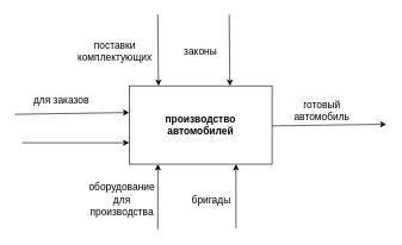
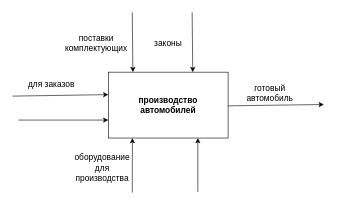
  <mxCell id="0" style=";html=1;" />
  <mxCell id="1" style=";html=1;" parent="0" />
  <mxCell id="2" value="" style="endArrow=classic;html=1;fontSize=17;entryX=0;entryY=0.25;entryDx=0;entryDy=0;" parent="1" edge="1"><mxGeometry width="50" height="50" relative="1" as="geometry"><mxPoint x="20" y="160" as="sourcePoint" /><mxPoint x="180" y="157.5" as="targetPoint" /></mxGeometry></mxCell>
  <mxCell id="3" value="&lt;font style=&quot;font-size: 14px&quot;&gt;для заказов&lt;/font&gt;" style="text;html=1;strokeColor=none;fillColor=none;align=center;verticalAlign=middle;whiteSpace=wrap;rounded=0;fontSize=17;" parent="1" vertex="1"><mxGeometry x="20" y="130" width="130" height="20" as="geometry" /></mxCell>
  <mxCell id="4" value="" style="endArrow=classic;html=1;fontSize=17;" parent="1" edge="1"><mxGeometry width="50" height="50" relative="1" as="geometry"><mxPoint x="220" y="20" as="sourcePoint" /><mxPoint x="221" y="120" as="targetPoint" /></mxGeometry></mxCell>
  <mxCell id="5" value="" style="endArrow=classic;html=1;fontSize=17;" parent="1" edge="1"><mxGeometry width="50" height="50" relative="1" as="geometry"><mxPoint x="320" y="20" as="sourcePoint" /><mxPoint x="321" y="120" as="targetPoint" /></mxGeometry></mxCell>
  <mxCell id="6" value="&lt;div style=&quot;font-size: 14px&quot;&gt;&lt;font style=&quot;font-size: 14px&quot;&gt;законы&lt;/font&gt;&lt;/div&gt;&lt;div style=&quot;font-size: 14px&quot;&gt;&lt;font style=&quot;font-size: 14px&quot;&gt;&lt;br&gt;&lt;/font&gt;&lt;/div&gt;" style="text;html=1;strokeColor=none;fillColor=none;align=center;verticalAlign=middle;whiteSpace=wrap;rounded=0;fontSize=17;" parent="1" vertex="1"><mxGeometry x="260" y="70" width="40" height="20" as="geometry" /></mxCell>
  <mxCell id="7" value="" style="endArrow=classic;html=1;fontSize=17;entryX=0.208;entryY=0.992;entryDx=0;entryDy=0;entryPerimeter=0;" parent="1" edge="1"><mxGeometry width="50" height="50" relative="1" as="geometry"><mxPoint x="220" y="321.2" as="sourcePoint" /><mxPoint x="220.24" y="230" as="targetPoint" /></mxGeometry></mxCell>
  <mxCell id="8" value="&lt;div style=&quot;font-size: 14px&quot;&gt;&lt;font style=&quot;font-size: 14px&quot;&gt;поставки комплектующих&lt;/font&gt;&lt;/div&gt;&lt;div style=&quot;font-size: 14px&quot;&gt;&lt;font style=&quot;font-size: 14px&quot;&gt;&lt;br&gt;&lt;/font&gt;&lt;/div&gt;" style="text;html=1;strokeColor=none;fillColor=none;align=center;verticalAlign=middle;whiteSpace=wrap;rounded=0;fontSize=16;" parent="1" vertex="1"><mxGeometry x="140" y="60" width="40" height="40" as="geometry" /></mxCell>
  <mxCell id="9" value="" style="endArrow=classic;html=1;fontSize=17;entryX=-0.007;entryY=0.58;entryDx=0;entryDy=0;entryPerimeter=0;" parent="1" edge="1"><mxGeometry width="50" height="50" relative="1" as="geometry"><mxPoint x="30" y="200" as="sourcePoint" /><mxPoint x="180" y="200" as="targetPoint" /></mxGeometry></mxCell>
  <mxCell id="10" value="" style="endArrow=classic;html=1;fontSize=17;" parent="1" edge="1"><mxGeometry width="50" height="50" relative="1" as="geometry"><mxPoint x="380" y="176.25" as="sourcePoint" /><mxPoint x="540" y="174" as="targetPoint" /></mxGeometry></mxCell>
  <mxCell id="11" value="готовый автомобиль" style="text;html=1;strokeColor=none;fillColor=none;align=center;verticalAlign=middle;whiteSpace=wrap;rounded=0;fontSize=14;" parent="1" vertex="1"><mxGeometry x="430" y="145" width="40" height="20" as="geometry" /></mxCell>
  <mxCell id="12" value="" style="endArrow=classic;html=1;fontSize=14;" parent="1" edge="1"><mxGeometry width="50" height="50" relative="1" as="geometry"><mxPoint x="329.5" y="320" as="sourcePoint" /><mxPoint x="329.5" y="230" as="targetPoint" /></mxGeometry></mxCell>
- <mxCell id="13" value="бригады" style="text;html=1;strokeColor=none;fillColor=none;align=center;verticalAlign=middle;whiteSpace=wrap;rounded=0;fontSize=14;" parent="1" vertex="1"><mxGeometry x="240" y="270" width="110" height="20" as="geometry" /></mxCell>
  <mxCell id="14" value="&lt;div&gt;оборудование &lt;br&gt;&lt;/div&gt;&lt;div&gt;для производства&lt;br&gt;&lt;/div&gt;" style="text;html=1;strokeColor=none;fillColor=none;align=center;verticalAlign=middle;whiteSpace=wrap;rounded=0;fontSize=14;" parent="1" vertex="1"><mxGeometry x="150" y="270" width="40" height="20" as="geometry" /></mxCell>
  <mxCell id="15" value="&lt;div&gt;&lt;b&gt;&lt;font style=&quot;font-size: 14px&quot;&gt;производство &lt;br&gt;&lt;/font&gt;&lt;/b&gt;&lt;/div&gt;&lt;div&gt;&lt;b&gt;&lt;font style=&quot;font-size: 14px&quot;&gt;автомобилей&lt;/font&gt;&lt;/b&gt;&lt;/div&gt;" style="rounded=0;whiteSpace=wrap;html=1;" vertex="1" parent="1"><mxGeometry x="180" y="120" width="200" height="110" as="geometry" /></mxCell>
